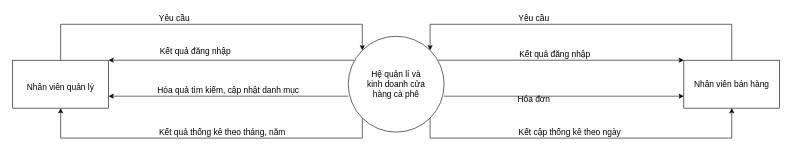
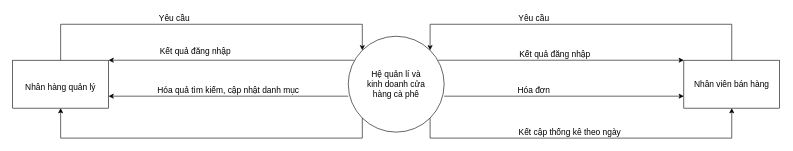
  <mxCell id="0" />
  <mxCell id="1" parent="0" />
  <mxCell id="2" value="" style="ellipse;whiteSpace=wrap;html=1;aspect=fixed;" parent="1" vertex="1"><mxGeometry x="580" y="60" width="160" height="160" as="geometry" /></mxCell>
  <mxCell id="3" value="&lt;font style=&quot;font-size: 14px&quot;&gt;Hệ quản lí và kinh doanh cửa hàng cà phê&lt;/font&gt;" style="text;html=1;strokeColor=none;fillColor=none;align=center;verticalAlign=middle;whiteSpace=wrap;rounded=0;" parent="1" vertex="1"><mxGeometry x="605" y="125" width="110" height="30" as="geometry" /></mxCell>
  <mxCell id="4" value="" style="rounded=0;whiteSpace=wrap;html=1;fontSize=14;" parent="1" vertex="1"><mxGeometry x="20" y="100" width="160" height="80" as="geometry" /></mxCell>
- <mxCell id="5" value="Nhân viên quản lý" style="text;html=1;strokeColor=none;fillColor=none;align=center;verticalAlign=middle;whiteSpace=wrap;rounded=0;fontSize=14;" parent="1" vertex="1"><mxGeometry x="40" y="130" width="120" height="30" as="geometry" /></mxCell>
+ <mxCell id="5" value="Nhân hàng quản lý" style="text;html=1;strokeColor=none;fillColor=none;align=center;verticalAlign=middle;whiteSpace=wrap;rounded=0;fontSize=14;" parent="1" vertex="1"><mxGeometry x="40" y="130" width="120" height="30" as="geometry" /></mxCell>
  <mxCell id="6" value="" style="rounded=0;whiteSpace=wrap;html=1;fontSize=14;" parent="1" vertex="1"><mxGeometry x="1140" y="100" width="160" height="80" as="geometry" /></mxCell>
  <mxCell id="7" value="Nhân viên bán hàng" style="text;html=1;strokeColor=none;fillColor=none;align=center;verticalAlign=middle;whiteSpace=wrap;rounded=0;fontSize=14;" parent="1" vertex="1"><mxGeometry x="1150" y="125" width="140" height="30" as="geometry" /></mxCell>
- <mxCell id="8" value="Hóa đơn" style="text;html=1;strokeColor=none;fillColor=none;align=center;verticalAlign=middle;whiteSpace=wrap;rounded=0;fontSize=14;" parent="1" vertex="1"><mxGeometry x="810" y="155" width="160" height="20" as="geometry" /></mxCell>
+ <mxCell id="8" value="Hóa đơn" style="text;html=1;strokeColor=none;fillColor=none;align=center;verticalAlign=middle;whiteSpace=wrap;rounded=0;fontSize=14;" parent="1" vertex="1"><mxGeometry x="810" y="140" width="160" height="20" as="geometry" /></mxCell>
  <mxCell id="9" value="" style="endArrow=classic;html=1;rounded=0;fontSize=14;entryX=0;entryY=0;entryDx=0;entryDy=0;" parent="1" target="6" edge="1"><mxGeometry width="50" height="50" relative="1" as="geometry"><mxPoint x="730" y="100" as="sourcePoint" /><mxPoint x="1147" y="189" as="targetPoint" /></mxGeometry></mxCell>
  <mxCell id="10" value="Kết quả đăng nhập" style="text;html=1;strokeColor=none;fillColor=none;align=center;verticalAlign=middle;whiteSpace=wrap;rounded=0;fontSize=14;" parent="1" vertex="1"><mxGeometry x="860" y="80" width="130" height="20" as="geometry" /></mxCell>
  <mxCell id="11" value="Kết cập thống kê theo ngày" style="text;html=1;strokeColor=none;fillColor=none;align=center;verticalAlign=middle;whiteSpace=wrap;rounded=0;fontSize=14;" parent="1" vertex="1"><mxGeometry x="860" y="210" width="180" height="20" as="geometry" /></mxCell>
  <mxCell id="12" value="" style="endArrow=classic;html=1;rounded=0;fontSize=14;entryX=1;entryY=0;entryDx=0;entryDy=0;" parent="1" target="4" edge="1"><mxGeometry width="50" height="50" relative="1" as="geometry"><mxPoint x="590" y="100" as="sourcePoint" /><mxPoint x="180" y="160" as="targetPoint" /></mxGeometry></mxCell>
  <mxCell id="13" value="Kết quả đăng nhập" style="text;html=1;strokeColor=none;fillColor=none;align=center;verticalAlign=middle;whiteSpace=wrap;rounded=0;fontSize=14;" parent="1" vertex="1"><mxGeometry y="75" width="130" height="20" as="geometry" x="260" /></mxCell>
- <mxCell id="14" value="Kết quả thống kê theo tháng, năm" style="text;html=1;strokeColor=none;fillColor=none;align=center;verticalAlign=middle;whiteSpace=wrap;rounded=0;fontSize=14;" parent="1" vertex="1"><mxGeometry y="210" width="220" height="20" as="geometry" x="260" /></mxCell>
  <mxCell id="15" value="" style="edgeStyle=elbowEdgeStyle;elbow=horizontal;endArrow=classic;html=1;rounded=0;exitX=0.5;exitY=0;exitDx=0;exitDy=0;entryX=0;entryY=0;entryDx=0;entryDy=0;" parent="1" source="4" target="2" edge="1"><mxGeometry width="50" height="50" relative="1" as="geometry"><mxPoint x="560" y="160" as="sourcePoint" /><mxPoint x="610" y="110" as="targetPoint" /><Array as="points"><mxPoint x="380" y="40" /></Array></mxGeometry></mxCell>
  <mxCell id="16" value="Yêu cầu" style="text;html=1;strokeColor=none;fillColor=none;align=center;verticalAlign=middle;whiteSpace=wrap;rounded=0;fontSize=14;" parent="1" vertex="1"><mxGeometry x="230" y="20" width="120" height="20" as="geometry" /></mxCell>
  <mxCell id="17" value="" style="endArrow=classic;html=1;rounded=0;entryX=1;entryY=0.75;entryDx=0;entryDy=0;" parent="1" target="4" edge="1"><mxGeometry width="50" height="50" relative="1" as="geometry"><mxPoint x="580" y="160" as="sourcePoint" /><mxPoint x="610" y="110" as="targetPoint" /></mxGeometry></mxCell>
  <mxCell id="18" value="" style="edgeStyle=elbowEdgeStyle;elbow=horizontal;endArrow=classic;html=1;rounded=0;exitX=0;exitY=1;exitDx=0;exitDy=0;entryX=0.5;entryY=1;entryDx=0;entryDy=0;" parent="1" source="2" target="4" edge="1"><mxGeometry width="50" height="50" relative="1" as="geometry"><mxPoint x="560" y="160" as="sourcePoint" /><mxPoint x="610" y="110" as="targetPoint" /><Array as="points"><mxPoint x="340" y="230" /><mxPoint x="100" y="220" /><mxPoint x="360" y="230" /></Array></mxGeometry></mxCell>
  <mxCell id="19" value="Hóa quả tìm kiếm, cập nhật danh mục" style="text;html=1;strokeColor=none;fillColor=none;align=center;verticalAlign=middle;whiteSpace=wrap;rounded=0;fontSize=14;" parent="1" vertex="1"><mxGeometry x="240" y="135" width="280" height="30" as="geometry" /></mxCell>
  <mxCell id="20" value="" style="edgeStyle=elbowEdgeStyle;elbow=horizontal;endArrow=classic;html=1;rounded=0;exitX=0.5;exitY=0;exitDx=0;exitDy=0;entryX=1;entryY=0;entryDx=0;entryDy=0;" parent="1" source="6" target="2" edge="1"><mxGeometry width="50" height="50" relative="1" as="geometry"><mxPoint x="840" y="160" as="sourcePoint" /><mxPoint x="890" y="110" as="targetPoint" /><Array as="points"><mxPoint x="950" y="40" /></Array></mxGeometry></mxCell>
  <mxCell id="21" value="Yêu cầu" style="text;html=1;strokeColor=none;fillColor=none;align=center;verticalAlign=middle;whiteSpace=wrap;rounded=0;fontSize=14;" parent="1" vertex="1"><mxGeometry x="830" y="20" width="120" height="20" as="geometry" /></mxCell>
  <mxCell id="22" value="" style="endArrow=classic;html=1;rounded=0;fontSize=14;" parent="1" edge="1"><mxGeometry width="50" height="50" relative="1" as="geometry"><mxPoint x="740" y="160" as="sourcePoint" /><mxPoint x="1140" y="160" as="targetPoint" /></mxGeometry></mxCell>
  <mxCell id="23" value="" style="edgeStyle=elbowEdgeStyle;elbow=horizontal;endArrow=classic;html=1;rounded=0;exitX=1;exitY=1;exitDx=0;exitDy=0;entryX=0.5;entryY=1;entryDx=0;entryDy=0;" parent="1" source="2" target="6" edge="1"><mxGeometry width="50" height="50" relative="1" as="geometry"><mxPoint x="580" y="160" as="sourcePoint" /><mxPoint x="630" y="110" as="targetPoint" /><Array as="points"><mxPoint x="980" y="230" /></Array></mxGeometry></mxCell>
